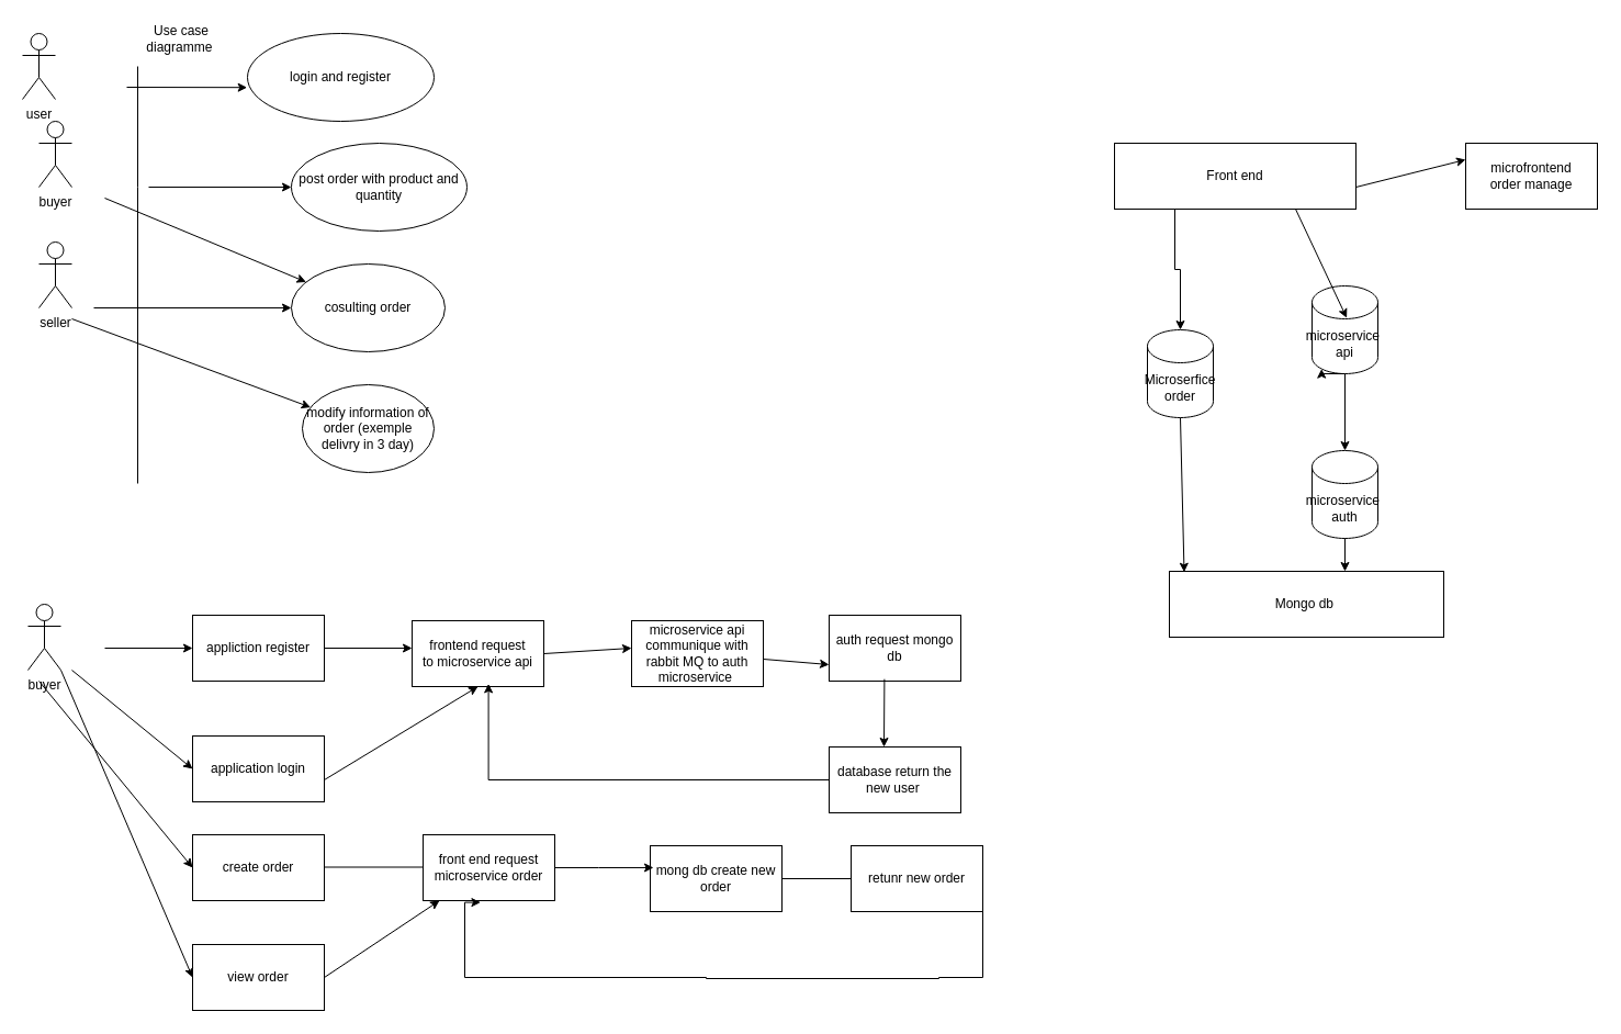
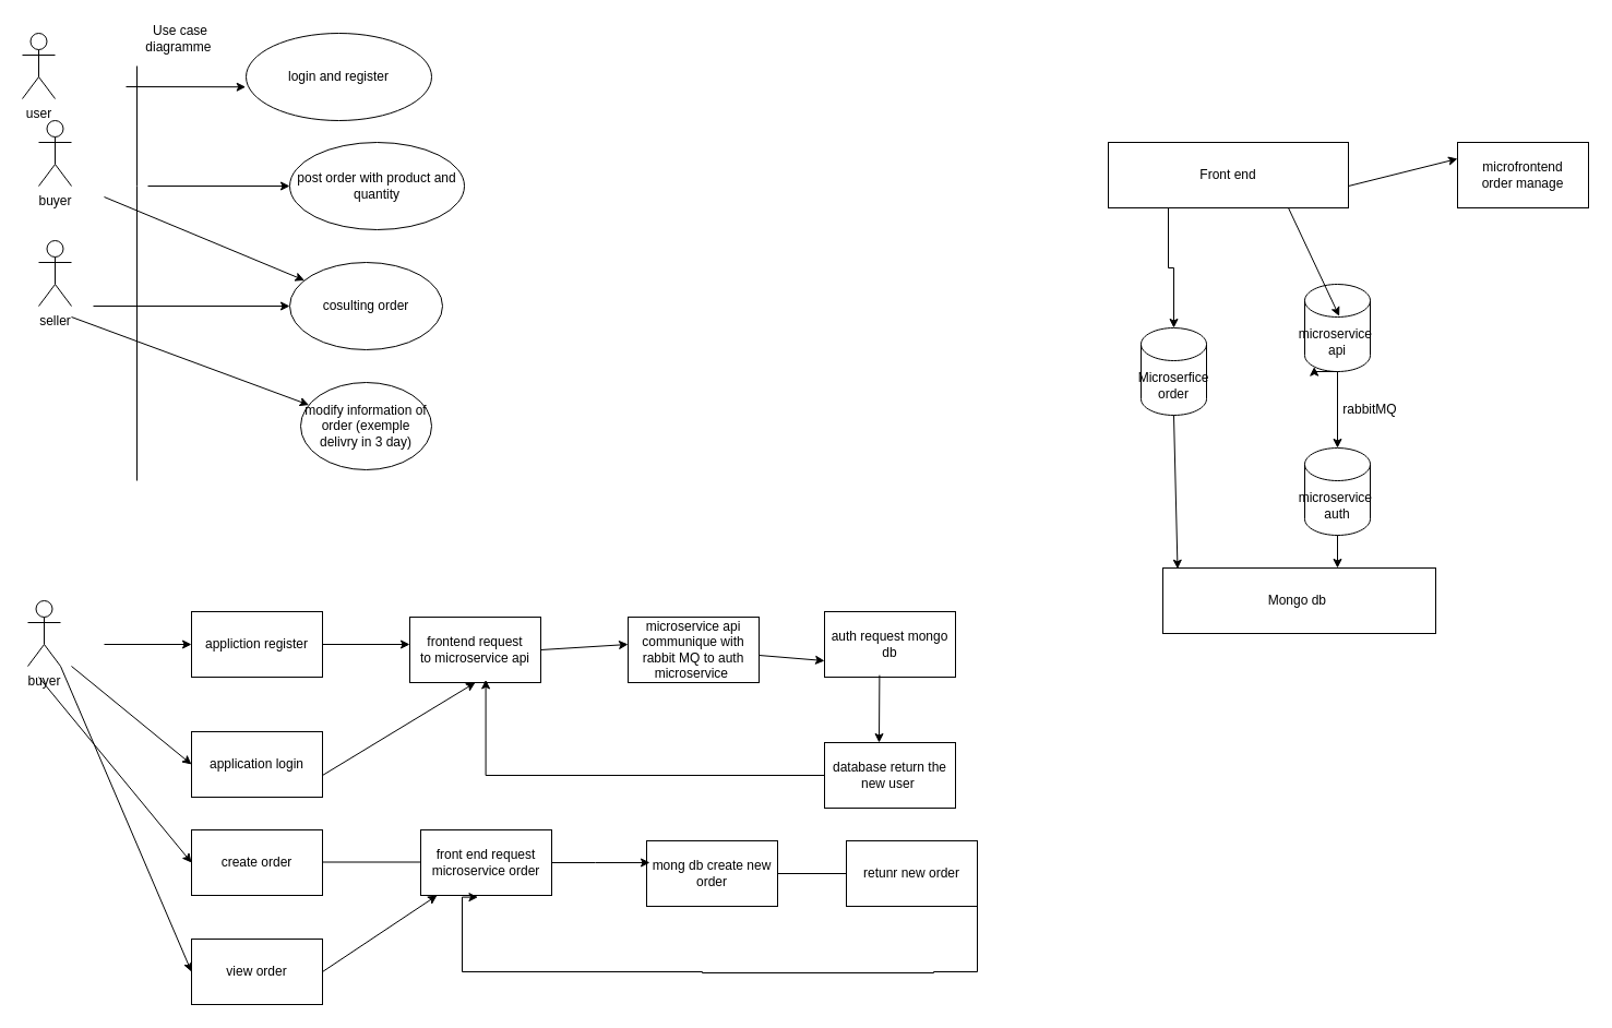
  <mxCell id="0" />
  <mxCell id="1" parent="0" />
  <mxCell id="2" value="buyer" style="shape=umlActor;verticalLabelPosition=bottom;verticalAlign=top;html=1;outlineConnect=0;" vertex="1" parent="1"><mxGeometry x="35" y="110" width="30" height="60" as="geometry" /></mxCell>
  <mxCell id="3" value="" style="endArrow=none;html=1;rounded=0;" edge="1" parent="1"><mxGeometry width="50" height="50" relative="1" as="geometry"><mxPoint x="125" y="440" as="sourcePoint" /><mxPoint x="125" y="60" as="targetPoint" /><Array as="points"><mxPoint x="125" y="170" /></Array></mxGeometry></mxCell>
  <mxCell id="4" value="" style="endArrow=classic;html=1;rounded=0;" edge="1" parent="1"><mxGeometry width="50" height="50" relative="1" as="geometry"><mxPoint x="135" y="170" as="sourcePoint" /><mxPoint x="265" y="170" as="targetPoint" /></mxGeometry></mxCell>
  <mxCell id="5" value="post order with product and quantity" style="ellipse;whiteSpace=wrap;html=1;" vertex="1" parent="1"><mxGeometry x="265" y="130" width="160" height="80" as="geometry" /></mxCell>
  <mxCell id="6" value="seller" style="shape=umlActor;verticalLabelPosition=bottom;verticalAlign=top;html=1;outlineConnect=0;" vertex="1" parent="1"><mxGeometry x="35" y="220" width="30" height="60" as="geometry" /></mxCell>
  <mxCell id="7" value="cosulting order" style="ellipse;whiteSpace=wrap;html=1;" vertex="1" parent="1"><mxGeometry x="265" y="240" width="140" height="80" as="geometry" /></mxCell>
  <mxCell id="8" value="" style="endArrow=classic;html=1;rounded=0;" edge="1" parent="1" target="7"><mxGeometry width="50" height="50" relative="1" as="geometry"><mxPoint x="95" y="180" as="sourcePoint" /><mxPoint x="145" y="130" as="targetPoint" /></mxGeometry></mxCell>
  <mxCell id="9" value="" style="endArrow=classic;html=1;rounded=0;entryX=0;entryY=0.5;entryDx=0;entryDy=0;" edge="1" parent="1" target="7"><mxGeometry width="50" height="50" relative="1" as="geometry"><mxPoint x="85" y="280" as="sourcePoint" /><mxPoint x="185" y="240" as="targetPoint" /></mxGeometry></mxCell>
  <mxCell id="10" value="modify information of order (exemple delivry in 3 day)" style="ellipse;whiteSpace=wrap;html=1;" vertex="1" parent="1"><mxGeometry x="275" y="350" width="120" height="80" as="geometry" /></mxCell>
  <mxCell id="11" value="" style="endArrow=classic;html=1;rounded=0;" edge="1" parent="1" target="10"><mxGeometry width="50" height="50" relative="1" as="geometry"><mxPoint x="65" y="290" as="sourcePoint" /><mxPoint x="115" y="240" as="targetPoint" /></mxGeometry></mxCell>
  <mxCell id="12" value="Use case diagramme&amp;nbsp;" style="text;html=1;align=center;verticalAlign=middle;whiteSpace=wrap;rounded=0;" vertex="1" parent="1"><mxGeometry x="135" y="20" width="60" height="30" as="geometry" /></mxCell>
  <mxCell id="13" value="user" style="shape=umlActor;verticalLabelPosition=bottom;verticalAlign=top;html=1;outlineConnect=0;" vertex="1" parent="1"><mxGeometry x="20" y="30" width="30" height="60" as="geometry" /></mxCell>
  <mxCell id="14" value="login and register" style="ellipse;whiteSpace=wrap;html=1;" vertex="1" parent="1"><mxGeometry x="225" y="30" width="170" height="80" as="geometry" /></mxCell>
  <mxCell id="15" value="" style="endArrow=classic;html=1;rounded=0;entryX=-0.002;entryY=0.615;entryDx=0;entryDy=0;entryPerimeter=0;" edge="1" parent="1" target="14"><mxGeometry width="50" height="50" relative="1" as="geometry"><mxPoint x="115" y="79" as="sourcePoint" /><mxPoint x="185" y="40" as="targetPoint" /></mxGeometry></mxCell>
  <mxCell id="16" value="buyer" style="shape=umlActor;verticalLabelPosition=bottom;verticalAlign=top;html=1;outlineConnect=0;" vertex="1" parent="1"><mxGeometry x="25" y="550" width="30" height="60" as="geometry" /></mxCell>
  <mxCell id="17" value="" style="endArrow=classic;html=1;rounded=0;" edge="1" parent="1" target="18"><mxGeometry width="50" height="50" relative="1" as="geometry"><mxPoint x="95" y="590" as="sourcePoint" /><mxPoint x="165" y="590" as="targetPoint" /></mxGeometry></mxCell>
  <mxCell id="18" value="appliction register" style="rounded=0;whiteSpace=wrap;html=1;" vertex="1" parent="1"><mxGeometry x="175" y="560" width="120" height="60" as="geometry" /></mxCell>
  <mxCell id="19" value="" style="endArrow=classic;html=1;rounded=0;exitX=1;exitY=0.5;exitDx=0;exitDy=0;" edge="1" parent="1" source="18"><mxGeometry width="50" height="50" relative="1" as="geometry"><mxPoint x="325" y="610" as="sourcePoint" /><mxPoint x="375" y="590" as="targetPoint" /></mxGeometry></mxCell>
  <mxCell id="20" value="frontend request&lt;div&gt;to microservice api&lt;/div&gt;" style="rounded=0;whiteSpace=wrap;html=1;" vertex="1" parent="1"><mxGeometry x="375" y="565" width="120" height="60" as="geometry" /></mxCell>
  <mxCell id="21" value="" style="endArrow=classic;html=1;rounded=0;exitX=1;exitY=0.5;exitDx=0;exitDy=0;" edge="1" parent="1" source="20"><mxGeometry width="50" height="50" relative="1" as="geometry"><mxPoint x="505" y="600" as="sourcePoint" /><mxPoint x="575" y="590" as="targetPoint" /></mxGeometry></mxCell>
  <mxCell id="22" value="microservice api communique with rabbit MQ to auth microservice&amp;nbsp;" style="rounded=0;whiteSpace=wrap;html=1;" vertex="1" parent="1"><mxGeometry x="575" y="565" width="120" height="60" as="geometry" /></mxCell>
  <mxCell id="23" value="auth request mongo db" style="rounded=0;whiteSpace=wrap;html=1;" vertex="1" parent="1"><mxGeometry x="755" y="560" width="120" height="60" as="geometry" /></mxCell>
  <mxCell id="24" value="" style="endArrow=classic;html=1;rounded=0;entryX=0;entryY=0.75;entryDx=0;entryDy=0;" edge="1" parent="1" target="23"><mxGeometry width="50" height="50" relative="1" as="geometry"><mxPoint x="695" y="600" as="sourcePoint" /><mxPoint x="745" y="550" as="targetPoint" /></mxGeometry></mxCell>
  <mxCell id="25" value="" style="endArrow=classic;html=1;rounded=0;exitX=0.42;exitY=0.97;exitDx=0;exitDy=0;exitPerimeter=0;" edge="1" parent="1" source="23"><mxGeometry width="50" height="50" relative="1" as="geometry"><mxPoint x="795" y="690" as="sourcePoint" /><mxPoint x="805" y="680" as="targetPoint" /></mxGeometry></mxCell>
  <mxCell id="26" style="edgeStyle=orthogonalEdgeStyle;rounded=0;orthogonalLoop=1;jettySize=auto;html=1;exitX=0;exitY=0.5;exitDx=0;exitDy=0;entryX=0.58;entryY=0.957;entryDx=0;entryDy=0;entryPerimeter=0;" edge="1" parent="1" source="27" target="20"><mxGeometry relative="1" as="geometry"><mxPoint x="745" y="710" as="targetPoint" /></mxGeometry></mxCell>
  <mxCell id="27" value="database return the new user&amp;nbsp;" style="rounded=0;whiteSpace=wrap;html=1;" vertex="1" parent="1"><mxGeometry x="755" y="680" width="120" height="60" as="geometry" /></mxCell>
  <mxCell id="28" value="application login" style="rounded=0;whiteSpace=wrap;html=1;" vertex="1" parent="1"><mxGeometry x="175" y="670" width="120" height="60" as="geometry" /></mxCell>
  <mxCell id="29" value="" style="endArrow=classic;html=1;rounded=0;entryX=0;entryY=0.5;entryDx=0;entryDy=0;" edge="1" parent="1" target="28"><mxGeometry width="50" height="50" relative="1" as="geometry"><mxPoint x="65" y="610" as="sourcePoint" /><mxPoint x="125" y="610" as="targetPoint" /></mxGeometry></mxCell>
  <mxCell id="30" value="" style="endArrow=classic;html=1;rounded=0;entryX=0.5;entryY=1;entryDx=0;entryDy=0;" edge="1" parent="1" target="20"><mxGeometry width="50" height="50" relative="1" as="geometry"><mxPoint x="295" y="710" as="sourcePoint" /><mxPoint x="345" y="660" as="targetPoint" /></mxGeometry></mxCell>
  <mxCell id="31" value="create order" style="rounded=0;whiteSpace=wrap;html=1;" vertex="1" parent="1"><mxGeometry x="175" y="760" width="120" height="60" as="geometry" /></mxCell>
  <mxCell id="32" value="" style="endArrow=classic;html=1;rounded=0;entryX=0;entryY=0.5;entryDx=0;entryDy=0;" edge="1" parent="1" target="31"><mxGeometry width="50" height="50" relative="1" as="geometry"><mxPoint x="35" y="620" as="sourcePoint" /><mxPoint x="215" y="750" as="targetPoint" /></mxGeometry></mxCell>
  <mxCell id="33" value="" style="endArrow=classic;html=1;rounded=0;" edge="1" parent="1"><mxGeometry width="50" height="50" relative="1" as="geometry"><mxPoint x="295" y="789.5" as="sourcePoint" /><mxPoint x="395" y="789.5" as="targetPoint" /></mxGeometry></mxCell>
  <mxCell id="34" value="front end request microservice order" style="rounded=0;whiteSpace=wrap;html=1;" vertex="1" parent="1"><mxGeometry x="385" y="760" width="120" height="60" as="geometry" /></mxCell>
  <mxCell id="35" style="edgeStyle=orthogonalEdgeStyle;rounded=0;orthogonalLoop=1;jettySize=auto;html=1;exitX=1;exitY=0.5;exitDx=0;exitDy=0;entryX=0;entryY=0.5;entryDx=0;entryDy=0;endArrow=none;" edge="1" parent="1" source="36" target="39"><mxGeometry relative="1" as="geometry" /></mxCell>
  <mxCell id="36" value="mong db create new order" style="rounded=0;whiteSpace=wrap;html=1;" vertex="1" parent="1"><mxGeometry x="592" y="770" width="120" height="60" as="geometry" /></mxCell>
  <mxCell id="37" value="" style="endArrow=classic;html=1;rounded=0;exitX=1;exitY=0.5;exitDx=0;exitDy=0;entryX=0.025;entryY=0.333;entryDx=0;entryDy=0;entryPerimeter=0;" edge="1" parent="1" source="34" target="36"><mxGeometry width="50" height="50" relative="1" as="geometry"><mxPoint x="525" y="810" as="sourcePoint" /><mxPoint x="585" y="810" as="targetPoint" /><Array as="points"><mxPoint x="545" y="790" /></Array></mxGeometry></mxCell>
  <mxCell id="38" style="edgeStyle=orthogonalEdgeStyle;rounded=0;orthogonalLoop=1;jettySize=auto;html=1;exitX=1;exitY=0.5;exitDx=0;exitDy=0;entryX=0.437;entryY=1.027;entryDx=0;entryDy=0;entryPerimeter=0;" edge="1" parent="1" source="39" target="34"><mxGeometry relative="1" as="geometry"><mxPoint x="862" y="890" as="sourcePoint" /><mxPoint x="422" y="910" as="targetPoint" /><Array as="points"><mxPoint x="895" y="890" /><mxPoint x="855" y="890" /><mxPoint x="855" y="891" /><mxPoint x="643" y="891" /><mxPoint x="643" y="890" /><mxPoint x="423" y="890" /><mxPoint x="423" y="822" /></Array></mxGeometry></mxCell>
  <mxCell id="39" value="retunr new order" style="rounded=0;whiteSpace=wrap;html=1;" vertex="1" parent="1"><mxGeometry x="775" y="770" width="120" height="60" as="geometry" /></mxCell>
  <mxCell id="40" value="view order" style="rounded=0;whiteSpace=wrap;html=1;" vertex="1" parent="1"><mxGeometry x="175" y="860" width="120" height="60" as="geometry" /></mxCell>
  <mxCell id="41" value="" style="endArrow=classic;html=1;rounded=0;entryX=0;entryY=0.5;entryDx=0;entryDy=0;exitX=1;exitY=1;exitDx=0;exitDy=0;exitPerimeter=0;" edge="1" parent="1" source="16" target="40"><mxGeometry width="50" height="50" relative="1" as="geometry"><mxPoint x="65" y="780" as="sourcePoint" /><mxPoint x="115" y="730" as="targetPoint" /></mxGeometry></mxCell>
  <mxCell id="42" value="" style="endArrow=classic;html=1;rounded=0;" edge="1" parent="1" target="34"><mxGeometry width="50" height="50" relative="1" as="geometry"><mxPoint x="295" y="890" as="sourcePoint" /><mxPoint x="345" y="840" as="targetPoint" /></mxGeometry></mxCell>
  <mxCell id="43" style="edgeStyle=orthogonalEdgeStyle;rounded=0;orthogonalLoop=1;jettySize=auto;html=1;exitX=0.25;exitY=1;exitDx=0;exitDy=0;" edge="1" parent="1" source="44" target="45"><mxGeometry relative="1" as="geometry" /></mxCell>
  <mxCell id="44" value="Front end" style="rounded=0;whiteSpace=wrap;html=1;" vertex="1" parent="1"><mxGeometry x="1015" y="130" width="220" height="60" as="geometry" /></mxCell>
  <mxCell id="45" value="Microserfice order" style="shape=cylinder3;whiteSpace=wrap;html=1;boundedLbl=1;backgroundOutline=1;size=15;" vertex="1" parent="1"><mxGeometry x="1045" y="300" width="60" height="80" as="geometry" /></mxCell>
  <mxCell id="46" value="microservice&amp;nbsp;&lt;div&gt;api&lt;/div&gt;" style="shape=cylinder3;whiteSpace=wrap;html=1;boundedLbl=1;backgroundOutline=1;size=15;" vertex="1" parent="1"><mxGeometry x="1195" y="260" width="60" height="80" as="geometry" /></mxCell>
  <mxCell id="47" value="" style="endArrow=classic;html=1;rounded=0;entryX=0.527;entryY=0.365;entryDx=0;entryDy=0;entryPerimeter=0;exitX=0.75;exitY=1;exitDx=0;exitDy=0;" edge="1" parent="1" source="44" target="46"><mxGeometry width="50" height="50" relative="1" as="geometry"><mxPoint x="1125" y="200" as="sourcePoint" /><mxPoint x="1205" y="180" as="targetPoint" /></mxGeometry></mxCell>
  <mxCell id="48" value="microservice&amp;nbsp;&lt;div&gt;auth&lt;/div&gt;" style="shape=cylinder3;whiteSpace=wrap;html=1;boundedLbl=1;backgroundOutline=1;size=15;" vertex="1" parent="1"><mxGeometry x="1195" y="410" width="60" height="80" as="geometry" /></mxCell>
  <mxCell id="49" style="edgeStyle=orthogonalEdgeStyle;rounded=0;orthogonalLoop=1;jettySize=auto;html=1;exitX=0.5;exitY=1;exitDx=0;exitDy=0;exitPerimeter=0;entryX=0.145;entryY=1;entryDx=0;entryDy=-4.35;entryPerimeter=0;" edge="1" parent="1" source="46" target="46"><mxGeometry relative="1" as="geometry" /></mxCell>
  <mxCell id="50" value="" style="endArrow=classic;html=1;rounded=0;exitX=0.5;exitY=1;exitDx=0;exitDy=0;exitPerimeter=0;" edge="1" parent="1" source="46" target="48"><mxGeometry width="50" height="50" relative="1" as="geometry"><mxPoint x="1195" y="420" as="sourcePoint" /><mxPoint x="1245" y="370" as="targetPoint" /></mxGeometry></mxCell>
  <mxCell id="51" value="Mongo db&amp;nbsp;" style="rounded=0;whiteSpace=wrap;html=1;" vertex="1" parent="1"><mxGeometry x="1065" y="520" width="250" height="60" as="geometry" /></mxCell>
  <mxCell id="52" value="" style="endArrow=classic;html=1;rounded=0;exitX=0.5;exitY=1;exitDx=0;exitDy=0;exitPerimeter=0;entryX=0.054;entryY=0.012;entryDx=0;entryDy=0;entryPerimeter=0;" edge="1" parent="1" source="45" target="51"><mxGeometry width="50" height="50" relative="1" as="geometry"><mxPoint x="1045" y="460" as="sourcePoint" /><mxPoint x="1095" y="410" as="targetPoint" /></mxGeometry></mxCell>
  <mxCell id="53" value="" style="endArrow=classic;html=1;rounded=0;exitX=0.5;exitY=1;exitDx=0;exitDy=0;exitPerimeter=0;" edge="1" parent="1" source="48" target="51"><mxGeometry width="50" height="50" relative="1" as="geometry"><mxPoint x="1225" y="580" as="sourcePoint" /><mxPoint x="1275" y="530" as="targetPoint" /><Array as="points"><mxPoint x="1225" y="520" /></Array></mxGeometry></mxCell>
+ <mxCell id="54" value="rabbitMQ" style="text;html=1;align=center;verticalAlign=middle;whiteSpace=wrap;rounded=0;" vertex="1" parent="1"><mxGeometry x="1225" y="360" width="60" height="30" as="geometry" /></mxCell>
  <mxCell id="55" value="microfrontend&lt;div&gt;order manage&lt;/div&gt;" style="rounded=0;whiteSpace=wrap;html=1;" vertex="1" parent="1"><mxGeometry x="1335" y="130" width="120" height="60" as="geometry" /></mxCell>
  <mxCell id="56" value="" style="endArrow=classic;html=1;rounded=0;entryX=0;entryY=0.25;entryDx=0;entryDy=0;" edge="1" parent="1" target="55"><mxGeometry width="50" height="50" relative="1" as="geometry"><mxPoint x="1235" y="170" as="sourcePoint" /><mxPoint x="1285" y="120" as="targetPoint" /></mxGeometry></mxCell>
